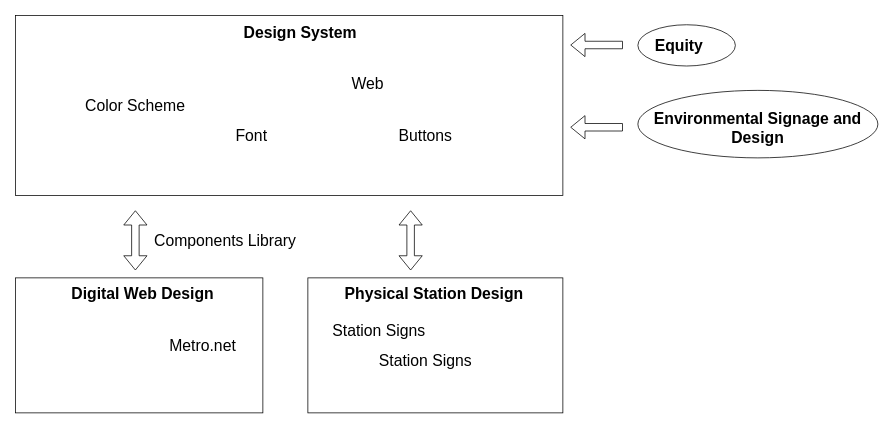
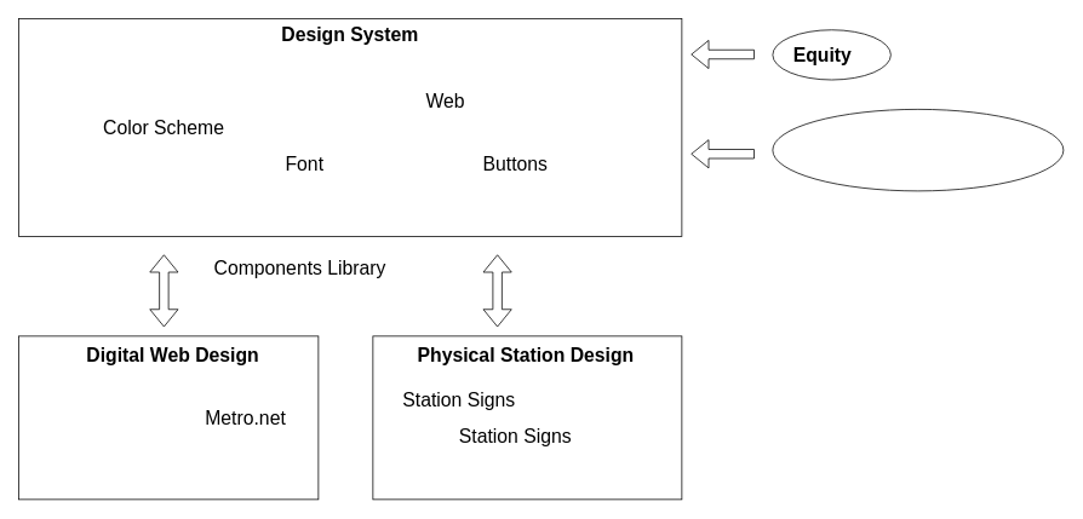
  <mxCell id="0" />
  <mxCell id="1" parent="0" />
  <mxCell id="2" value="" style="ellipse;whiteSpace=wrap;html=1;fontSize=21;" vertex="1" parent="1"><mxGeometry x="850" y="32.5" width="130" height="55" as="geometry" /></mxCell>
  <mxCell id="3" value="" style="ellipse;whiteSpace=wrap;html=1;fontSize=21;" vertex="1" parent="1"><mxGeometry x="850" y="120" width="320" height="90" as="geometry" /></mxCell>
  <mxCell id="4" value="" style="rounded=0;whiteSpace=wrap;html=1;" vertex="1" parent="1"><mxGeometry x="20" y="370" width="330" height="180" as="geometry" /></mxCell>
  <mxCell id="5" value="" style="rounded=0;whiteSpace=wrap;html=1;" vertex="1" parent="1"><mxGeometry x="20" y="20" width="730" height="240" as="geometry" /></mxCell>
- <mxCell id="6" value="&#10;Design System&#10;&#10;" style="text;html=1;strokeColor=none;fillColor=none;align=center;verticalAlign=middle;whiteSpace=wrap;rounded=0;fontStyle=1;fontSize=21;" vertex="1" parent="1"><mxGeometry x="315" y="25" width="170" height="60" as="geometry" /></mxCell>
+ <mxCell id="6" value="&#10;Design System&#10;&#10;" style="text;html=1;strokeColor=none;fillColor=none;align=center;verticalAlign=middle;whiteSpace=wrap;rounded=0;fontStyle=1;fontSize=21;" vertex="1" parent="1"><mxGeometry x="300" y="20" width="170" height="60" as="geometry" /></mxCell>
  <mxCell id="7" value="Digital Web Design " style="text;html=1;strokeColor=none;fillColor=none;align=center;verticalAlign=middle;whiteSpace=wrap;rounded=0;fontStyle=1;fontSize=21;" vertex="1" parent="1"><mxGeometry x="20" y="370" width="340" height="40" as="geometry" /></mxCell>
  <mxCell id="8" value="" style="rounded=0;whiteSpace=wrap;html=1;" vertex="1" parent="1"><mxGeometry x="410" y="370" width="340" height="180" as="geometry" /></mxCell>
  <mxCell id="9" value="Physical Station Design" style="text;html=1;strokeColor=none;fillColor=none;align=center;verticalAlign=middle;whiteSpace=wrap;rounded=0;fontStyle=1;fontSize=21;" vertex="1" parent="1"><mxGeometry x="410" y="370" width="337" height="40" as="geometry" /></mxCell>
  <mxCell id="10" value="Equity" style="text;html=1;strokeColor=none;fillColor=none;align=center;verticalAlign=middle;whiteSpace=wrap;rounded=0;fontStyle=1;fontSize=21;" vertex="1" parent="1"><mxGeometry x="865" y="40" width="80" height="40" as="geometry" /></mxCell>
- <mxCell id="11" value="Environmental Signage and Design" style="text;html=1;strokeColor=none;fillColor=none;align=center;verticalAlign=middle;whiteSpace=wrap;rounded=0;fontStyle=1;fontSize=21;" vertex="1" parent="1"><mxGeometry x="860" y="150" width="300" height="40" as="geometry" /></mxCell>
  <mxCell id="12" value="" style="shape=flexArrow;endArrow=classic;html=1;fontSize=21;" edge="1" parent="1"><mxGeometry width="50" height="50" relative="1" as="geometry"><mxPoint x="830" y="169.17" as="sourcePoint" /><mxPoint x="760" y="169.17" as="targetPoint" /></mxGeometry></mxCell>
  <mxCell id="13" value="" style="shape=flexArrow;endArrow=classic;html=1;fontSize=21;" edge="1" parent="1"><mxGeometry width="50" height="50" relative="1" as="geometry"><mxPoint x="830" y="59.5" as="sourcePoint" /><mxPoint x="760" y="59.5" as="targetPoint" /></mxGeometry></mxCell>
  <mxCell id="14" value="Buttons" style="text;html=1;strokeColor=none;fillColor=none;align=center;verticalAlign=middle;whiteSpace=wrap;rounded=0;fontSize=21;" vertex="1" parent="1"><mxGeometry x="547" y="170" width="40" height="20" as="geometry" /></mxCell>
  <mxCell id="15" value="Color Scheme" style="text;html=1;strokeColor=none;fillColor=none;align=center;verticalAlign=middle;whiteSpace=wrap;rounded=0;fontSize=21;" vertex="1" parent="1"><mxGeometry x="110" y="130" width="140" height="20" as="geometry" /></mxCell>
  <mxCell id="16" value="Web" style="text;html=1;strokeColor=none;fillColor=none;align=center;verticalAlign=middle;whiteSpace=wrap;rounded=0;fontSize=21;" vertex="1" parent="1"><mxGeometry x="420" y="100" width="140" height="20" as="geometry" /></mxCell>
  <mxCell id="17" value="Font" style="text;html=1;strokeColor=none;fillColor=none;align=center;verticalAlign=middle;whiteSpace=wrap;rounded=0;fontSize=21;" vertex="1" parent="1"><mxGeometry x="265" y="170" width="140" height="20" as="geometry" /></mxCell>
  <mxCell id="18" value="Metro.net" style="text;html=1;strokeColor=none;fillColor=none;align=center;verticalAlign=middle;whiteSpace=wrap;rounded=0;fontSize=21;" vertex="1" parent="1"><mxGeometry x="200" y="450" width="140" height="20" as="geometry" /></mxCell>
  <mxCell id="19" value="Station Signs" style="text;html=1;strokeColor=none;fillColor=none;align=center;verticalAlign=middle;whiteSpace=wrap;rounded=0;fontSize=21;" vertex="1" parent="1"><mxGeometry x="502" y="470" width="130" height="20" as="geometry" /></mxCell>
  <mxCell id="20" value="" style="shape=flexArrow;endArrow=classic;startArrow=classic;html=1;fontSize=21;" edge="1" parent="1"><mxGeometry width="100" height="100" relative="1" as="geometry"><mxPoint x="180" y="360" as="sourcePoint" /><mxPoint x="180" y="280" as="targetPoint" /></mxGeometry></mxCell>
  <mxCell id="21" value="" style="shape=flexArrow;endArrow=classic;startArrow=classic;html=1;fontSize=21;" edge="1" parent="1"><mxGeometry width="100" height="100" relative="1" as="geometry"><mxPoint x="547" y="360" as="sourcePoint" /><mxPoint x="547" y="280" as="targetPoint" /></mxGeometry></mxCell>
  <mxCell id="22" value="Station Signs" style="text;html=1;strokeColor=none;fillColor=none;align=center;verticalAlign=middle;whiteSpace=wrap;rounded=0;fontSize=21;" vertex="1" parent="1"><mxGeometry x="440" y="430" width="130" height="20" as="geometry" /></mxCell>
- <mxCell id="23" value="Components Library" style="text;html=1;strokeColor=none;fillColor=none;align=center;verticalAlign=middle;whiteSpace=wrap;rounded=0;fontSize=21;" vertex="1" parent="1"><mxGeometry x="190" y="310" width="220" height="20" as="geometry" /></mxCell>
+ <mxCell id="23" value="Components Library" style="text;html=1;strokeColor=none;fillColor=none;align=center;verticalAlign=middle;whiteSpace=wrap;rounded=0;fontSize=21;" vertex="1" parent="1"><mxGeometry x="220" y="285" width="220" height="20" as="geometry" /></mxCell>
